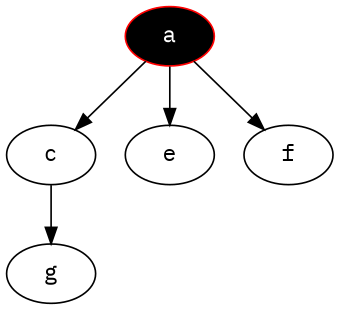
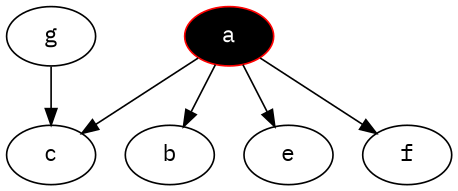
  digraph {
    fontname="IBM Plex Mono"
    node [fontname="IBM Plex Mono"]
    edge [fontname="IBM Plex Mono"]
    a [color=red fillcolor=black fontcolor=white style=filled]
+   b
    c
    e
    f
    g
+   a -> b
    a -> c
    a -> e
    a -> f
-   c -> g
+   g -> c
  }
